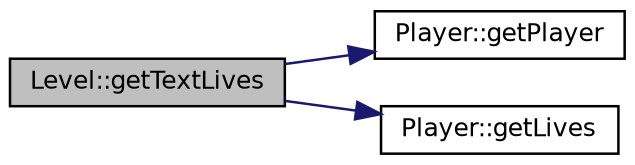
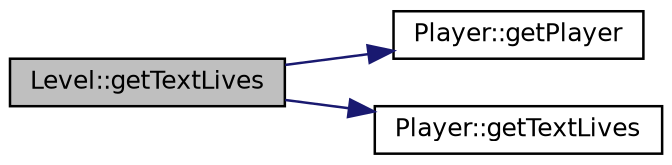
  digraph {
    rankdir=LR
    node [color=black fillcolor=white fontname=Helvetica fontsize=10 shape=record style=filled]
    edge [color=midnightblue fontname=Helvetica fontsize=10 labelfontname=Helvetica labelfontsize=10 style=solid]
    n1 [fillcolor=grey75 fontcolor=black height=0.2 label="Level::getTextLives" width=0.4]
    n2 [height=0.2 label="Player::getPlayer" width=0.4]
-   n3 [height=0.2 label="Player::getLives" width=0.4]
+   n3 [height=0.2 label="Player::getTextLives" width=0.4]
    n1 -> n2
    n1 -> n3
  }
